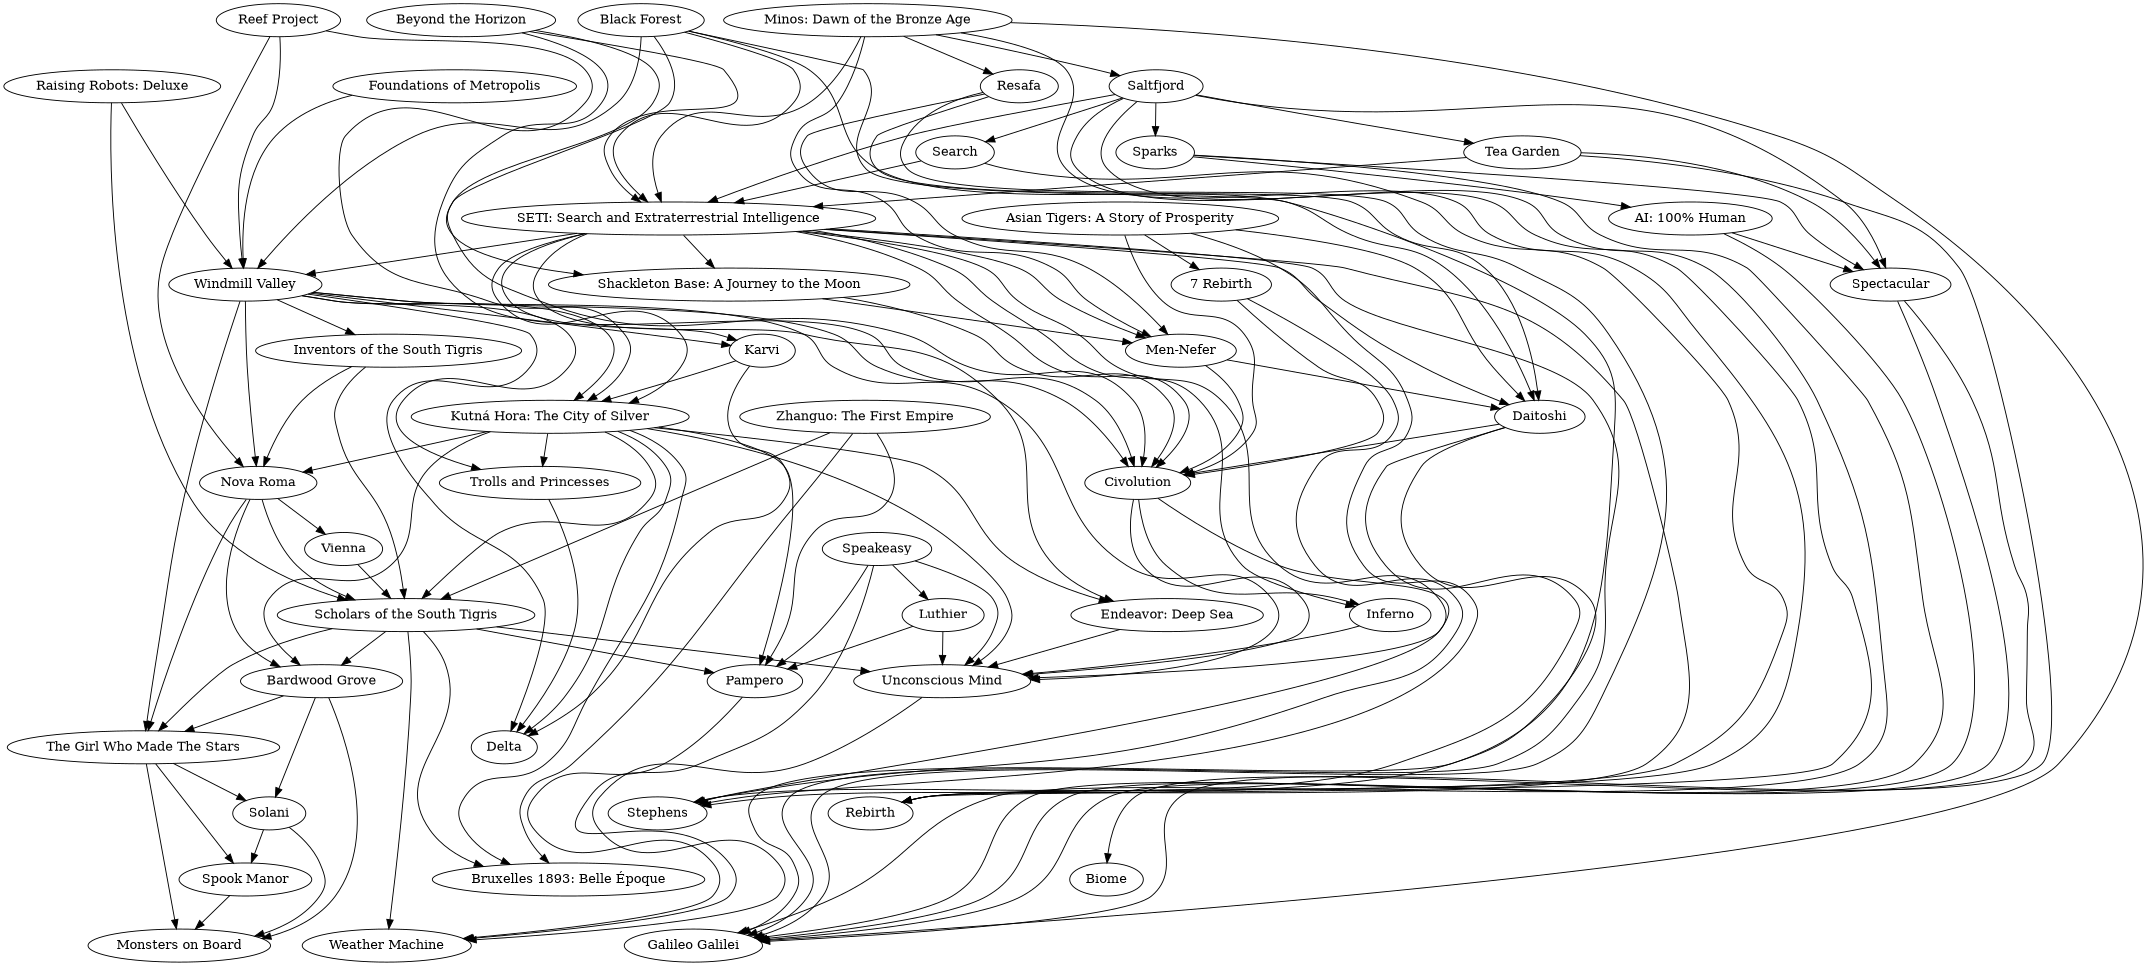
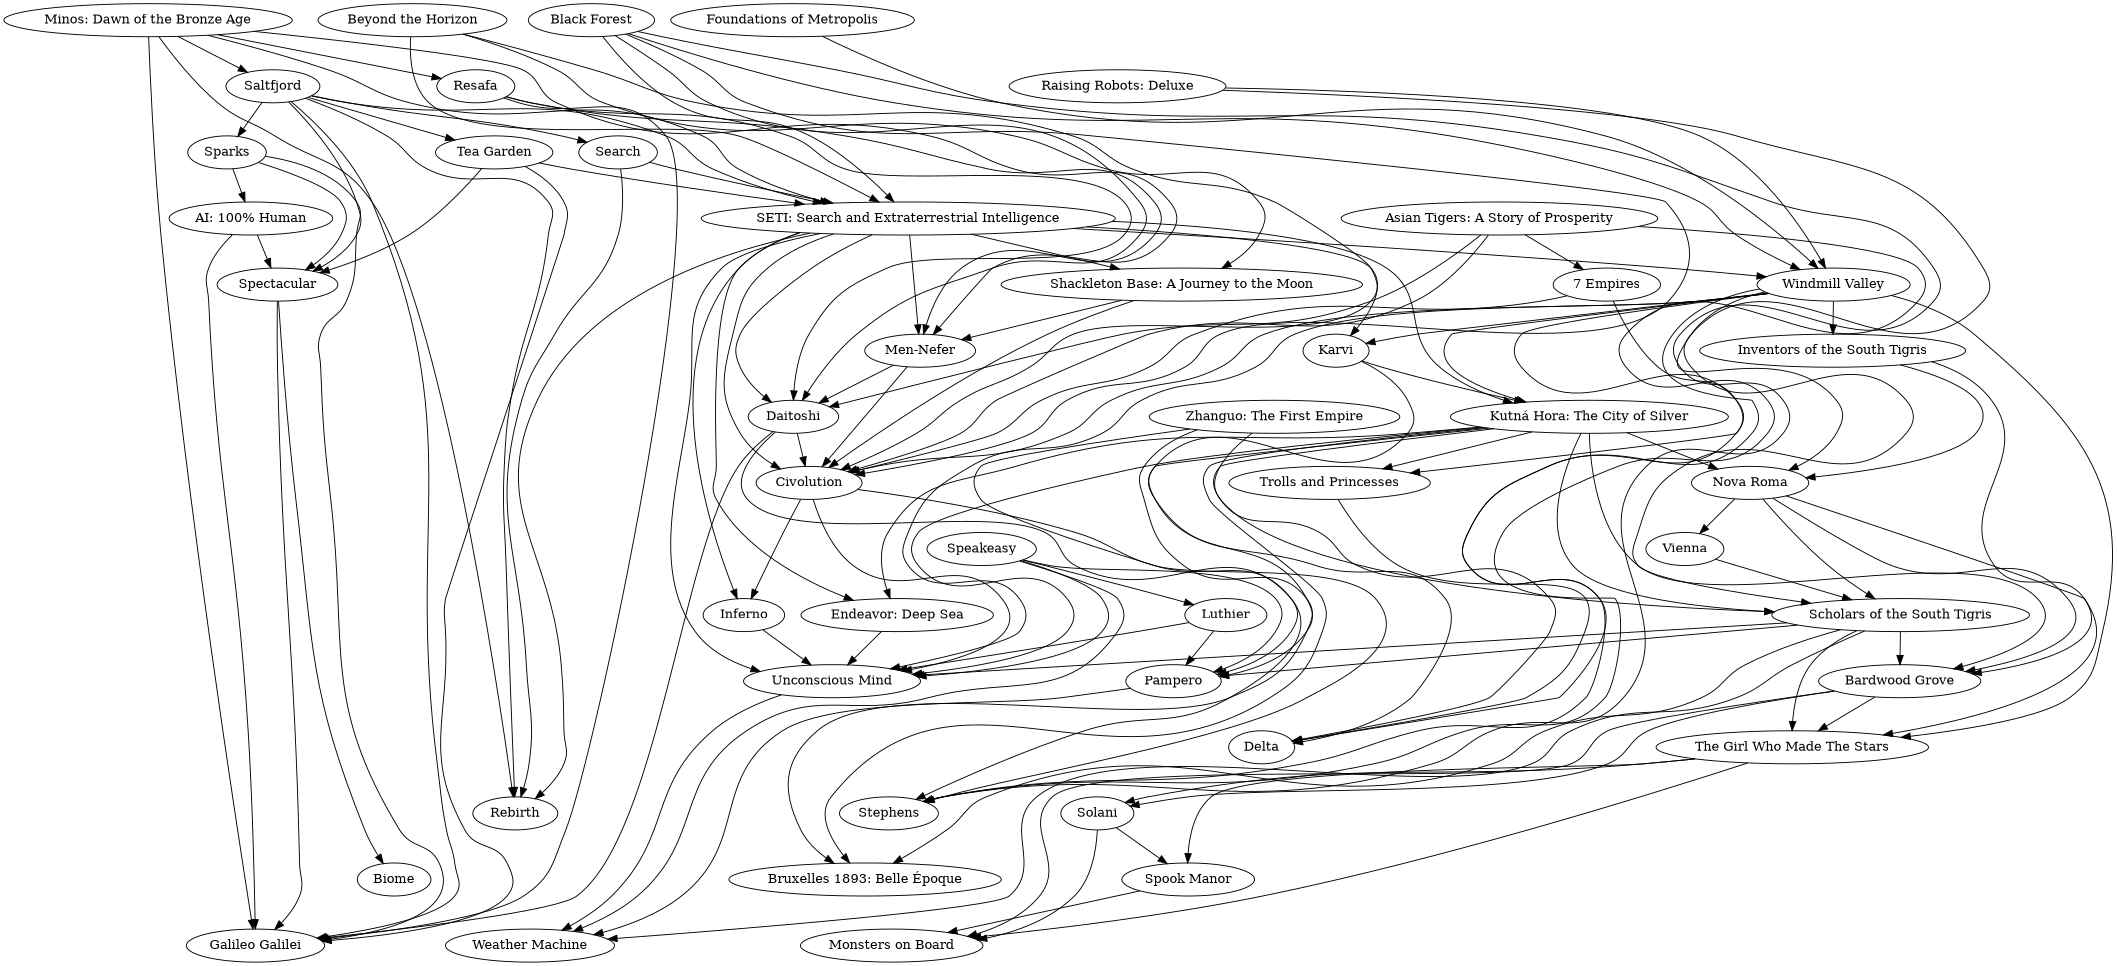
  digraph {
    node [complexity=3.3333 max_players=4 max_players_best=3 max_players_rec=4 max_time=120 min_players=1 min_players_best=3 min_players_rec=1 min_time=60 year=2024]
    n1 [bayes_rating=6.13927 complexity=3.8588 l="-31.546759073496123,16.085285106422692" label=Pampero max_players_best=4 max_time=150 min_players_best=1 rating=7.52986]
    n2 [bayes_rating=6.84557 complexity=4.6055 l="-31.536853190242677,15.86995406165049" label="Weather Machine" max_time=150 min_players=2 rating=7.74541 year=2022]
    n3 [bayes_rating=7.04223 complexity=3.9745 l="-31.482408129421525,15.543205155373636" label="Unconscious Mind" max_players_rec=3 min_players_best=2 rating=7.95643]
    n4 [bayes_rating=6.90124 complexity=4.0897 l="-32.1070308405137,15.83739869226159" label="Scholars of the South Tigris" max_time=90 rating=8.04964 year=2023]
    n5 [bayes_rating=6.15851 complexity=3.4242 l="-32.387978707634936,16.160016010576395" label="Bruxelles 1893: Belle Époque" max_players=5 max_players_best=4 max_players_rec=5 min_players=2 min_players_best=4 min_players_rec=2 min_time=45 rating=7.96146 year=2023]
    n6 [bayes_rating=5.56365 complexity=2.3333 l="-31.439877418939446,17.17640303884931" label="The Girl Who Made The Stars" max_players_best=4 max_time=60 min_players_best=4 min_players_rec=3 rating=6.77001 year=2023]
    n7 [bayes_rating=5.80431 l="-31.914978263693985,16.615359950052643" label="Bardwood Grove" max_players_best=4 max_players_rec=3 max_time=90 min_players_best=1 rating=7.36952]
    n8 [bayes_rating=6.01086 complexity=2.8 l="-32.13797190968062,17.237246508488127" label="Monsters on Board" max_time=60 min_time=45 rating=7.55085 year=2022]
    n9 [bayes_rating=5.5979 complexity=1.4 l="-31.90353808938195,17.398767316554107" label="Spook Manor" max_players=6 max_players_best=6 max_players_rec=6 max_time=30 min_players_best=1 min_time=30 rating=6.95533 year=2022]
    n10 [bayes_rating=5.65103 complexity=2.25 l="-31.29684785963366,17.069194057227083" label=Solani max_players_best=4 max_time=60 min_time=30 rating=7.29474 year=2023]
    n11 [bayes_rating=5.70448 complexity=4.0145 l="-30.82555602885378,15.99546266732368" label=Speakeasy max_players_best=4 max_time=180 min_time=50 rating=8.35371 year=2025]
    n12 [bayes_rating=5.65705 complexity=3.6897 l="-30.697868159101407,15.696736516321497" label=Luthier max_time=150 min_time=90 rating=8.04042 year=2025]
    n13 [bayes_rating=6.24241 complexity=3.8289 l="-31.998615242568235,16.232986324431725" label="Zhanguo: The First Empire" rating=7.98966 year=2023]
    n14 [bayes_rating=6.95109 l="-31.82113002729345,15.70651767728048" label="Kutná Hora: The City of Silver" max_players_best=4 min_players=2 min_players_rec=2 rating=7.77893 year=2023]
    n15 [bayes_rating=7.23768 complexity=2.8863 l="-31.646973537339438,15.285113380119524" label="Endeavor: Deep Sea" rating=8.23029]
    n16 [bayes_rating=6.20394 complexity=3.2456 l="-32.197227840553865,16.04313162928928" label="Nova Roma" rating=7.75843]
    n17 [bayes_rating=5.8839 complexity=3.1667 l="-32.63339422013854,15.945468767898879" label="Trolls and Princesses" min_players=2 min_players_rec=2 min_time=90 rating=7.45659 year=2023]
    n18 [bayes_rating=5.77144 complexity=3.0769 l="-32.72539047994787,15.636142268463027" label=Delta max_players_rec=3 min_players=2 min_players_rec=2 min_time=90 rating=7.34611 year=2023]
    n19 [bayes_rating=5.72228 complexity=3.0625 l="-32.870972425294376,16.091110906304024" label=Vienna max_players_best=4 max_time=90 min_players=2 min_players_best=4 min_players_rec=2 min_time=30 rating=7.46015 year=2023]
    n20 [bayes_rating=6.35559 complexity=3.5259 l="-31.018220776985597,15.350212261457335" label=Inferno max_players_best=4 min_time=45 rating=7.99413]
    n21 [bayes_rating=7.01459 complexity=4.2026 l="-31.66608759322619,15.007929278785484" label=Civolution max_players_rec=3 max_time=180 min_players_best=2 min_time=90 rating=8.18531]
    n22 [bayes_rating=5.75291 complexity=3.1667 l="-31.79433148588536,15.411538088175057" label=Stephens max_players_best=4 min_players_best=4 rating=7.14506]
    n23 [bayes_rating=6.64139 complexity=3.0446 l="-31.999465265955955,15.48581212492375" label="Windmill Valley" max_time=90 min_time=45 rating=7.75647]
    n24 [bayes_rating=6.22031 complexity=4.3721 l="-32.48009594280751,15.781201957443052" label="Inventors of the South Tigris" min_time=90 rating=7.97037]
    n25 [bayes_rating=5.94826 complexity=3.413 l="-32.17944653461887,15.1496313755036" label=Karvi max_players_best=2 max_time=180 min_players=2 min_players_best=2 min_players_rec=2 min_time=120 rating=7.23765 year=2023]
    n26 [bayes_rating=7.72729 complexity=3.767 l="-31.40413326415653,15.045413220170746" label="SETI: Search and Extraterrestrial Intelligence" max_time=160 min_time=40 rating=8.39625]
    n27 [bayes_rating=6.30377 complexity=3.6933 l="-31.822896893083954,14.780619597447048" label="Shackleton Base: A Journey to the Moon" rating=8.01834]
    n28 [bayes_rating=6.06481 complexity=3.9195 l="-31.422157785582975,14.768332001837955" label=Daitoshi max_players_rec=3 min_players_rec=2 min_time=120 rating=7.50869]
    n29 [bayes_rating=6.54185 complexity=3.7167 l="-31.585026630126837,14.570058053369896" label="Men-Nefer" rating=8.22993]
    n30 [bayes_rating=6.14853 complexity=2.9667 l="-30.787773503781356,14.841886622019082" label="Galileo Galilei" max_time=130 rating=7.55544]
    n31 [bayes_rating=6.6402 complexity=1.9872 l="-30.92936103642742,15.039297300908817" label=Rebirth max_time=60 min_players=2 min_players_rec=2 min_time=45 rating=7.78533]
    n32 [bayes_rating=5.71161 complexity=3.0 l="-30.919990231257263,16.21506288392324" label="Raising Robots: Deluxe" max_players=6 max_players_best=4 max_players_rec=6 max_time=90 min_players_best=4 rating=8.04373 year=2023]
-   n33 [bayes_rating=5.88954 complexity=2.9375 l="-32.47624698240255,15.551494999956478" label="Reef Project" max_time=90 min_players_best=2 min_time=45 rating=7.59979]
    n34 [bayes_rating=5.73158 complexity=3.7391 l="-31.335788333327553,15.366083649177591" label="Asian Tigers: A Story of Prosperity" max_players_best=4 min_players_best=4 min_time=120 rating=7.25781]
-   n35 [bayes_rating=5.72157 complexity=3.0526 l="-32.80812922896289,15.395663683924628" label="7 Rebirth" max_players=6 max_players_best=5 max_players_rec=6 max_time=150 min_players=2 min_players_best=4 min_players_rec=3 min_time=90 rating=7.57193]
+   n35 [bayes_rating=5.72157 complexity=3.0526 l="-32.80812922896289,15.395663683924628" label="7 Empires" max_players=6 max_players_best=5 max_players_rec=6 max_time=150 min_players=2 min_players_best=4 min_players_rec=3 min_time=90 rating=7.57193]
    n36 [bayes_rating=6.44028 complexity=3.2245 l="-31.958685792668597,15.037442790340556" label="Black Forest" rating=7.63878]
    n37 [bayes_rating=5.92498 complexity=3.4138 l="-31.38296832827832,14.586411584976505" label="Beyond the Horizon" min_players=2 min_players_rec=2 min_time=90 rating=7.23148]
    n38 [bayes_rating=6.27652 complexity=1.9643 l="-31.84614460125695,16.038975175981612" label="Foundations of Metropolis" max_time=60 min_players=2 min_players_rec=2 rating=7.6986]
    n39 [bayes_rating=5.76023 complexity=1.9231 l="-31.293816774784023,14.344385148598281" label=Search max_time=60 min_players=2 min_players_rec=2 min_time=40 rating=7.18878]
    n40 [bayes_rating=5.87752 complexity=2.9231 l="-30.695605062522688,15.121757826836452" label="Tea Garden" min_players=2 min_players_rec=2 min_time=90 rating=7.50356]
    n41 [bayes_rating=6.06501 complexity=2.3214 l="-30.314636143639284,14.74747554491181" label=Spectacular max_players=6 max_players_best=6 max_players_rec=6 max_time=30 min_players_best=1 min_time=20 rating=7.30281]
    n42 [bayes_rating=5.79396 complexity=2.6154 l="-29.465808922622134,15.515990374431642" label=Biome max_time=90 min_players_best=2 min_players_rec=2 rating=7.66786]
    n43 [bayes_rating=6.19807 complexity=3.0833 l="-30.68175578108311,14.63251665776233" label=Saltfjord max_players_best=2 max_time=90 min_players_best=2 min_time=45 rating=7.87939]
    n44 [bayes_rating=5.66058 complexity=2.5 l="-30.211800624244294,14.387148314868313" label=Sparks max_players_best=4 max_time=45 min_players_best=1 min_time=45 rating=7.15279]
    n45 [bayes_rating=5.68959 complexity=2.4286 l="-30.021746158724937,15.106088061831745" label="AI: 100% Human" max_players=6 max_players_rec=6 max_time=45 min_players_best=1 min_time=30 rating=7.29406]
    n46 [bayes_rating=6.115 complexity=3.7049 l="-31.08815393395258,14.499670132769985" label="Minos: Dawn of the Bronze Age" max_players_best=2 max_players_rec=3 max_time=150 min_players_best=2 min_time=90 rating=7.59159]
    n47 [bayes_rating=5.81621 complexity=3.5294 l="-31.140030256850096,14.805880902710191" label=Resafa max_players_best=4 max_time=150 min_players_best=1 rating=7.52277]
    n1 -> n2 [weight=0.194943078811369]
    n3 -> n2 [weight=0.160066364173302]
    n4 -> n1 [weight=0.13942079053019]
    n4 -> n2 [weight=0.165839017079568]
    n4 -> n3 [weight=0.16140098694084]
    n4 -> n5 [weight=0.1269630325075]
    n4 -> n6 [weight=0.0397239941122895]
    n4 -> n7 [weight=0.0920025268637868]
    n6 -> n8 [weight=0.085831825732292]
    n6 -> n9 [weight=0.13742680393849]
    n6 -> n10 [weight=0.413750040564341]
    n7 -> n6 [weight=0.0905451683448293]
    n7 -> n8 [weight=0.0972171200637034]
    n7 -> n10 [weight=0.0855579683205268]
    n9 -> n8 [weight=0.293893701714172]
    n10 -> n8 [weight=0.092172116501605]
    n10 -> n9 [weight=0.0996954350062901]
    n11 -> n1 [weight=0.106705533954095]
    n11 -> n2 [weight=0.0994037264615545]
    n11 -> n3 [weight=0.0842247960184029]
    n11 -> n12 [weight=0.207108443910797]
    n12 -> n1 [weight=0.0677761361728711]
    n12 -> n3 [weight=0.104379003980494]
    n13 -> n1 [weight=0.12805166053623]
    n13 -> n4 [weight=0.148038924820532]
    n13 -> n5 [weight=0.167534421210691]
    n14 -> n1 [weight=0.15877671547004]
    n14 -> n3 [weight=0.17416263629091]
    n14 -> n4 [weight=0.187076017176006]
    n14 -> n5 [weight=0.140205823541966]
    n14 -> n7 [weight=0.0685643331704603]
    n14 -> n15 [weight=0.168441151021566]
    n14 -> n16 [weight=0.144098672838201]
    n14 -> n17 [weight=0.088036443179005]
    n14 -> n18 [weight=0.103708763643343]
    n15 -> n3 [weight=0.180372821864568]
    n16 -> n4 [weight=0.19147940470024]
    n16 -> n6 [weight=0.0485050222646936]
    n16 -> n7 [weight=0.0864184167661531]
    n16 -> n19 [weight=0.10356566337095]
    n17 -> n18 [weight=0.175528305610547]
    n19 -> n4 [weight=0.0991114666547704]
    n20 -> n3 [weight=0.13842489249218]
    n21 -> n3 [weight=0.183614102831423]
    n21 -> n20 [weight=0.106841862863284]
    n21 -> n22 [weight=0.102537459838807]
    n23 -> n3 [weight=0.162832533882173]
    n23 -> n6 [weight=0.170641731032971]
    n23 -> n14 [weight=0.198472828653044]
    n23 -> n16 [weight=0.160602780901012]
    n23 -> n17 [weight=0.093324078109593]
    n23 -> n18 [weight=0.0878312154734461]
    n23 -> n21 [weight=0.140677332753016]
    n23 -> n24 [weight=0.112694255700326]
    n23 -> n25 [weight=0.115998482236612]
-   n24 -> n4 [weight=0.338505350956898]
+   n24 -> n7 [weight=0.338505350956898]
    n24 -> n16 [weight=0.140495964466495]
    n25 -> n14 [weight=0.13875988780705]
    n25 -> n18 [weight=0.0890704252406836]
    n26 -> n3 [weight=0.213850399372834]
    n26 -> n14 [weight=0.211293256336591]
    n26 -> n15 [weight=0.229522172582144]
    n26 -> n20 [weight=0.13521962079872]
    n26 -> n21 [weight=0.266059348237507]
    n26 -> n23 [weight=0.152680367451792]
    n26 -> n25 [weight=0.109634110544665]
    n26 -> n27 [weight=0.21248269857339]
    n26 -> n28 [weight=0.168986549676243]
    n26 -> n29 [weight=0.18164663987357]
-   n26 -> n30 [weight=0.183257771786175]
    n26 -> n31 [weight=0.135847539421044]
    n27 -> n21 [weight=0.183499167569784]
    n27 -> n29 [weight=0.188603819682951]
    n28 -> n21 [weight=0.168224924423453]
    n28 -> n22 [weight=0.0947731482472372]
    n28 -> n30 [weight=0.144803528750456]
    n29 -> n21 [weight=0.158596843192388]
    n29 -> n28 [weight=0.202655182153202]
    n32 -> n4 [weight=0.0513236876798504]
    n32 -> n23 [weight=0.0579705533144327]
-   n33 -> n14 [weight=0.0888641316589262]
-   n33 -> n16 [weight=0.134539407901004]
-   n33 -> n23 [weight=0.201785674496523]
    n34 -> n21 [weight=0.110414903865726]
    n34 -> n22 [weight=0.239757902717686]
    n34 -> n28 [weight=0.115014572923623]
    n34 -> n35 [weight=0.0488233798358396]
    n35 -> n21 [weight=0.0514299349292766]
    n35 -> n22 [weight=0.089029432817519]
    n36 -> n21 [weight=0.206966516348981]
    n36 -> n22 [weight=0.139153678130662]
    n36 -> n23 [weight=0.189346840276342]
    n36 -> n26 [weight=0.171690489153302]
    n36 -> n28 [weight=0.142960691173395]
    n37 -> n21 [weight=0.138440400353678]
    n37 -> n26 [weight=0.147587423495634]
    n37 -> n27 [weight=0.159437007618907]
    n38 -> n23 [weight=0.116461064972701]
    n39 -> n26 [weight=0.0885254935919855]
    n39 -> n31 [weight=0.0951423441363351]
    n40 -> n26 [weight=0.133028962502199]
    n40 -> n30 [weight=0.198025437737047]
    n40 -> n41 [weight=0.123660585908786]
    n41 -> n30 [weight=0.173643136866813]
    n41 -> n42 [weight=0.0574434061516396]
    n43 -> n26 [weight=0.16084441417604]
    n43 -> n30 [weight=0.196159803937927]
    n43 -> n31 [weight=0.111293623958044]
    n43 -> n39 [weight=0.0896550600177616]
    n43 -> n40 [weight=0.131403856359309]
    n43 -> n41 [weight=0.200086397171344]
    n43 -> n44 [weight=0.128190709109472]
    n44 -> n30 [weight=0.10402277330557]
    n44 -> n41 [weight=0.143950203321047]
    n44 -> n45 [weight=0.0821366004162255]
    n45 -> n30 [weight=0.0988412119372432]
    n45 -> n41 [weight=0.118161458312524]
    n46 -> n26 [weight=0.15763270535575]
    n46 -> n29 [weight=0.153540020411459]
    n46 -> n30 [weight=0.167030416781523]
    n46 -> n31 [weight=0.101229083481954]
    n46 -> n43 [weight=0.155007203504609]
    n46 -> n47 [weight=0.142063663209879]
    n47 -> n28 [weight=0.21452859075284]
    n47 -> n29 [weight=0.169964405514506]
    n47 -> n30 [weight=0.17795173337893]
  }
